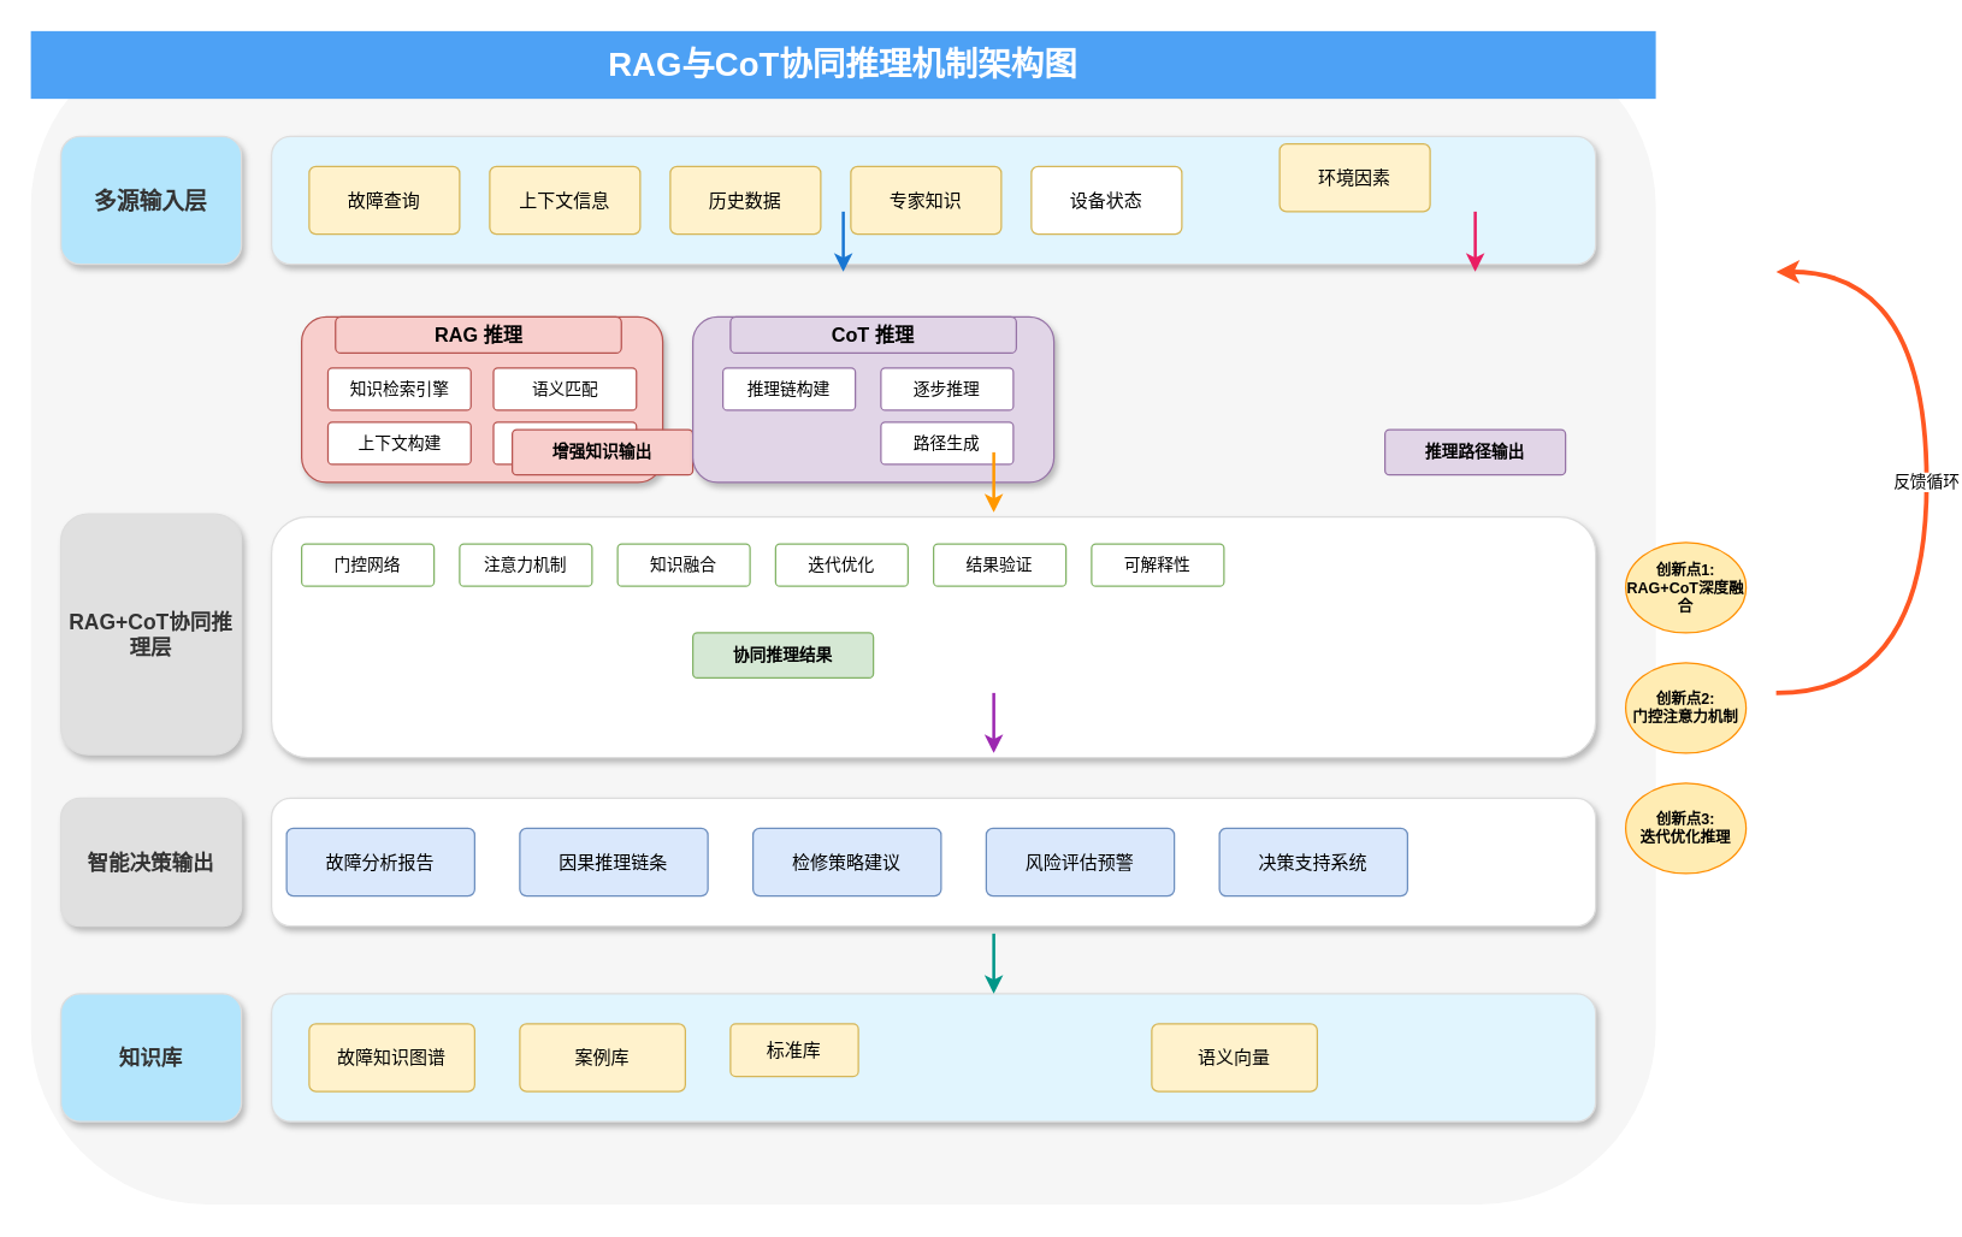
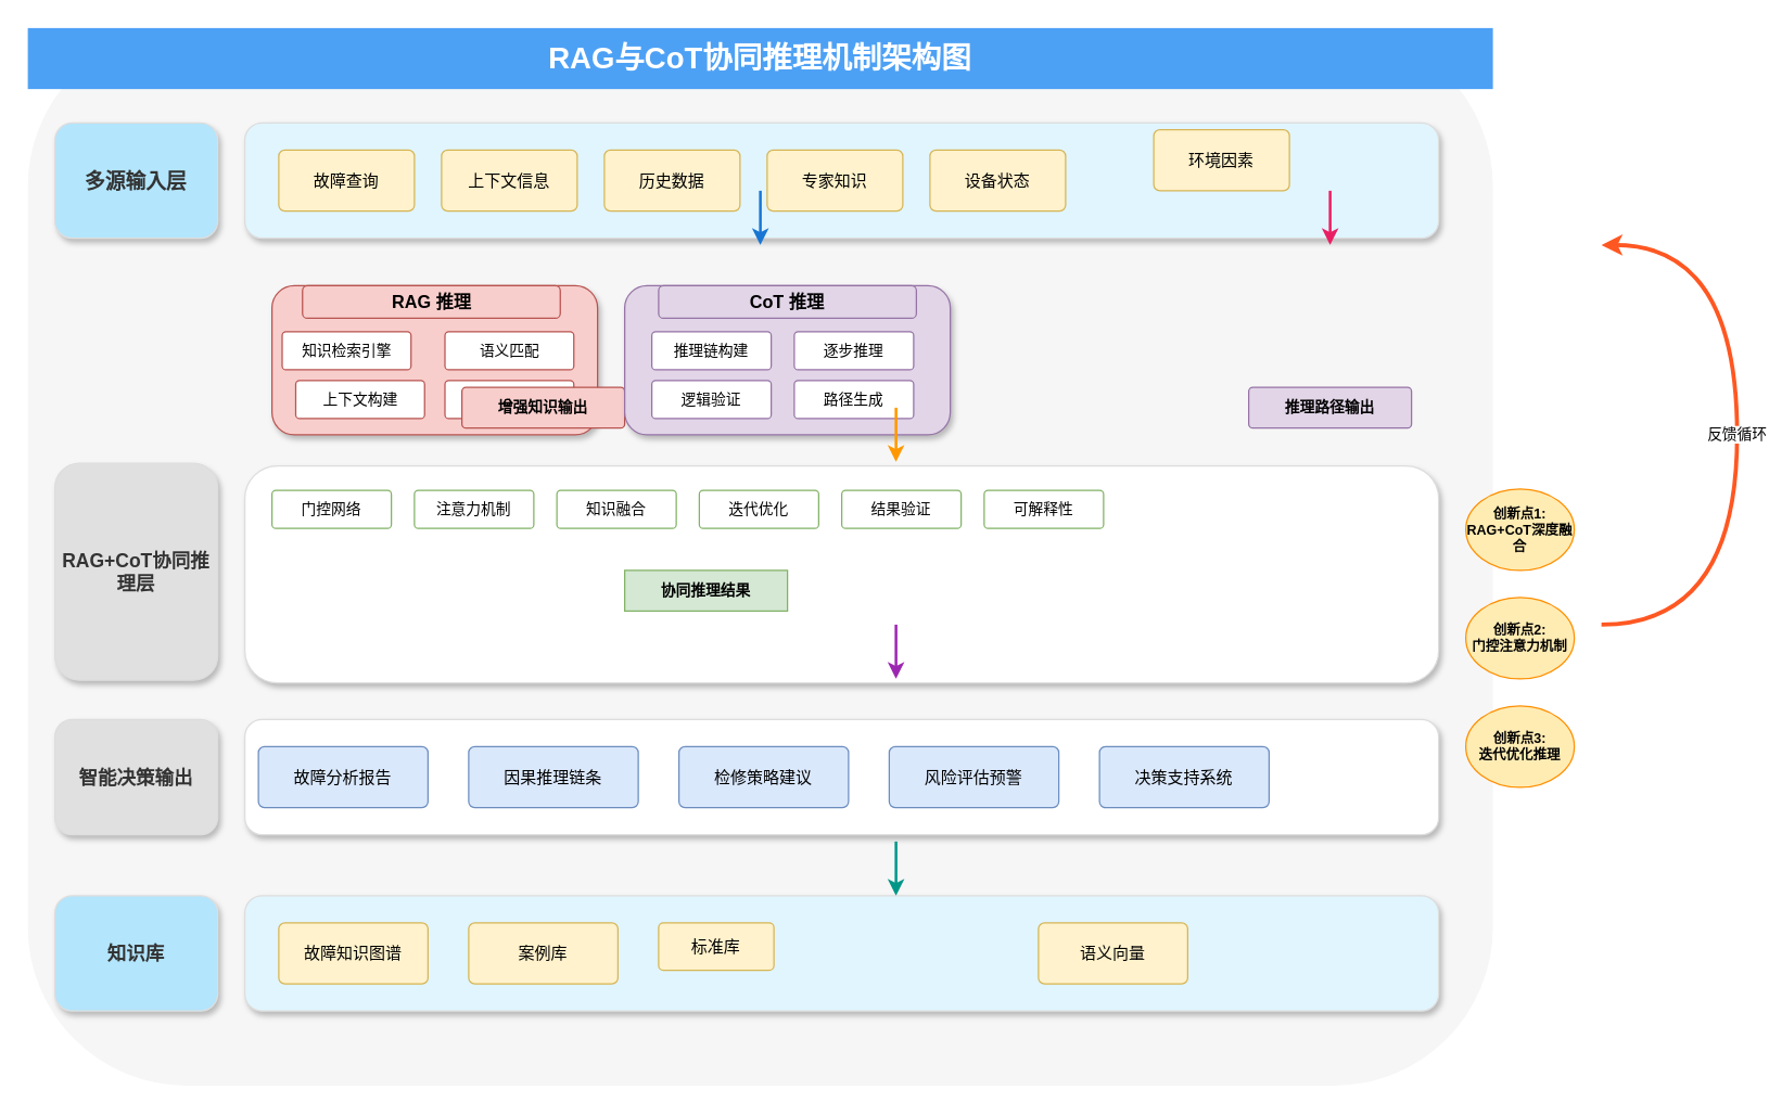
  <mxCell id="0" />
  <mxCell id="1" parent="0" />
  <mxCell id="2" value="" style="rounded=1;whiteSpace=wrap;html=1;fillColor=#F6F6F6;strokeColor=none;" vertex="1" parent="1"><mxGeometry x="20" y="20" width="1080" height="780" as="geometry" /></mxCell>
  <mxCell id="3" value="" style="rounded=0;whiteSpace=wrap;html=1;fillColor=#4DA1F5;strokeColor=none;" vertex="1" parent="1"><mxGeometry x="20" y="20" width="1080" height="45" as="geometry" /></mxCell>
  <mxCell id="4" value="RAG与CoT协同推理机制架构图" style="text;html=1;strokeColor=none;fillColor=none;align=center;verticalAlign=middle;whiteSpace=wrap;rounded=0;fontSize=22;fontStyle=1;fontColor=#FFFFFF;" vertex="1" parent="1"><mxGeometry x="90" y="20" width="940" height="45" as="geometry" /></mxCell>
  <mxCell id="5" value="" style="rounded=1;whiteSpace=wrap;html=1;fillColor=#E1F5FE;strokeColor=#dddddd;shadow=1;strokeWidth=1;arcSize=15;" vertex="1" parent="1"><mxGeometry x="180" y="90" width="880" height="85" as="geometry" /></mxCell>
  <mxCell id="6" value="多源输入层" style="rounded=1;whiteSpace=wrap;html=1;fillColor=#B3E5FC;strokeColor=#dddddd;fontSize=15;fontStyle=1;fontColor=#333333;shadow=1;strokeWidth=1;align=center;verticalAlign=middle;arcSize=15;" vertex="1" parent="1"><mxGeometry x="40" y="90" width="120" height="85" as="geometry" /></mxCell>
  <mxCell id="7" value="故障查询" style="rounded=1;whiteSpace=wrap;html=1;fillColor=#fff2cc;strokeColor=#d6b656;arcSize=10;fontSize=12;" vertex="1" parent="1"><mxGeometry x="205" y="110" width="100" height="45" as="geometry" /></mxCell>
  <mxCell id="8" value="上下文信息" style="rounded=1;whiteSpace=wrap;html=1;fillColor=#fff2cc;strokeColor=#d6b656;arcSize=10;fontSize=12;" vertex="1" parent="1"><mxGeometry x="325" y="110" width="100" height="45" as="geometry" /></mxCell>
  <mxCell id="9" value="历史数据" style="rounded=1;whiteSpace=wrap;html=1;fillColor=#fff2cc;strokeColor=#d6b656;arcSize=10;fontSize=12;" vertex="1" parent="1"><mxGeometry x="445" y="110" width="100" height="45" as="geometry" /></mxCell>
  <mxCell id="10" value="专家知识" style="rounded=1;whiteSpace=wrap;html=1;fillColor=#fff2cc;strokeColor=#d6b656;arcSize=10;fontSize=12;" vertex="1" parent="1"><mxGeometry x="565" y="110" width="100" height="45" as="geometry" /></mxCell>
- <mxCell id="11" value="设备状态" style="rounded=1;whiteSpace=wrap;html=1;fillColor=#ffffff;strokeColor=#d6b656;arcSize=10;fontSize=12;" vertex="1" parent="1"><mxGeometry x="685" y="110" width="100" height="45" as="geometry" /></mxCell>
+ <mxCell id="11" value="设备状态" style="rounded=1;whiteSpace=wrap;html=1;fillColor=#fff2cc;strokeColor=#d6b656;arcSize=10;fontSize=12;" vertex="1" parent="1"><mxGeometry x="685" y="110" width="100" height="45" as="geometry" /></mxCell>
  <mxCell id="12" value="环境因素" style="rounded=1;whiteSpace=wrap;html=1;fillColor=#fff2cc;strokeColor=#d6b656;arcSize=10;fontSize=12;" vertex="1" parent="1"><mxGeometry x="850" y="95" width="100" height="45" as="geometry" /></mxCell>
  <mxCell id="13" value="" style="rounded=1;whiteSpace=wrap;html=1;fillColor=#f8cecc;strokeColor=#b85450;fontSize=12;fontStyle=1;arcSize=15;shadow=1;strokeWidth=1;" vertex="1" parent="1"><mxGeometry x="200" y="210" width="240" height="110" as="geometry" /></mxCell>
  <mxCell id="14" value="RAG 推理" style="rounded=1;whiteSpace=wrap;html=1;fillColor=#f8cecc;strokeColor=#b85450;fontSize=13;fontStyle=1;arcSize=15;" vertex="1" parent="1"><mxGeometry x="222.5" y="210" width="190" height="24" as="geometry" /></mxCell>
- <mxCell id="15" value="知识检索引擎" style="rounded=1;whiteSpace=wrap;html=1;fillColor=#ffffff;strokeColor=#b85450;arcSize=10;fontSize=11;" vertex="1" parent="1"><mxGeometry x="217.5" y="244" width="95" height="28" as="geometry" /></mxCell>
+ <mxCell id="15" value="知识检索引擎" style="rounded=1;whiteSpace=wrap;html=1;fillColor=#ffffff;strokeColor=#b85450;arcSize=10;fontSize=11;" vertex="1" parent="1"><mxGeometry x="207.5" y="244" width="95" height="28" as="geometry" /></mxCell>
  <mxCell id="16" value="语义匹配" style="rounded=1;whiteSpace=wrap;html=1;fillColor=#ffffff;strokeColor=#b85450;arcSize=10;fontSize=11;" vertex="1" parent="1"><mxGeometry x="327.5" y="244" width="95" height="28" as="geometry" /></mxCell>
  <mxCell id="17" value="上下文构建" style="rounded=1;whiteSpace=wrap;html=1;fillColor=#ffffff;strokeColor=#b85450;arcSize=10;fontSize=11;" vertex="1" parent="1"><mxGeometry x="217.5" y="280" width="95" height="28" as="geometry" /></mxCell>
  <mxCell id="18" value="知识融合" style="rounded=1;whiteSpace=wrap;html=1;fillColor=#ffffff;strokeColor=#b85450;arcSize=10;fontSize=11;" vertex="1" parent="1"><mxGeometry x="327.5" y="280" width="95" height="28" as="geometry" /></mxCell>
  <mxCell id="19" value="增强知识输出" style="rounded=1;whiteSpace=wrap;html=1;fillColor=#f8cecc;strokeColor=#b85450;fontStyle=1;arcSize=10;fontSize=11;" vertex="1" parent="1"><mxGeometry x="340" y="285" width="120" height="30" as="geometry" /></mxCell>
  <mxCell id="20" value="" style="rounded=1;whiteSpace=wrap;html=1;fillColor=#e1d5e7;strokeColor=#9673a6;fontSize=12;fontStyle=1;arcSize=15;shadow=1;strokeWidth=1;" vertex="1" parent="1"><mxGeometry x="460" y="210" width="240" height="110" as="geometry" /></mxCell>
  <mxCell id="21" value="CoT 推理" style="rounded=1;whiteSpace=wrap;html=1;fillColor=#e1d5e7;strokeColor=#9673a6;fontSize=13;fontStyle=1;arcSize=15;" vertex="1" parent="1"><mxGeometry x="485" y="210" width="190" height="24" as="geometry" /></mxCell>
  <mxCell id="22" value="推理链构建" style="rounded=1;whiteSpace=wrap;html=1;fillColor=#ffffff;strokeColor=#9673a6;arcSize=10;fontSize=11;" vertex="1" parent="1"><mxGeometry x="480" y="244" width="88" height="28" as="geometry" /></mxCell>
  <mxCell id="23" value="逐步推理" style="rounded=1;whiteSpace=wrap;html=1;fillColor=#ffffff;strokeColor=#9673a6;arcSize=10;fontSize=11;" vertex="1" parent="1"><mxGeometry x="585" y="244" width="88" height="28" as="geometry" /></mxCell>
+ <mxCell id="24" value="逻辑验证" style="rounded=1;whiteSpace=wrap;html=1;fillColor=#ffffff;strokeColor=#9673a6;arcSize=10;fontSize=11;" vertex="1" parent="1"><mxGeometry x="480" y="280" width="88" height="28" as="geometry" /></mxCell>
  <mxCell id="25" value="路径生成" style="rounded=1;whiteSpace=wrap;html=1;fillColor=#ffffff;strokeColor=#9673a6;arcSize=10;fontSize=11;" vertex="1" parent="1"><mxGeometry x="585" y="280" width="88" height="28" as="geometry" /></mxCell>
  <mxCell id="26" value="推理路径输出" style="rounded=1;whiteSpace=wrap;html=1;fillColor=#e1d5e7;strokeColor=#9673a6;fontStyle=1;arcSize=10;fontSize=11;" vertex="1" parent="1"><mxGeometry x="920" y="285" width="120" height="30" as="geometry" /></mxCell>
  <mxCell id="27" value="" style="rounded=1;whiteSpace=wrap;html=1;fillColor=#FFFFFF;strokeColor=#dddddd;shadow=1;strokeWidth=1;arcSize=15;" vertex="1" parent="1"><mxGeometry x="180" y="343" width="880" height="160" as="geometry" /></mxCell>
  <mxCell id="28" value="RAG+CoT协同推理层" style="rounded=1;whiteSpace=wrap;html=1;fillColor=#E0E0E0;strokeColor=#dddddd;fontSize=14;fontStyle=1;fontColor=#333333;shadow=1;strokeWidth=1;align=center;verticalAlign=middle;arcSize=15;" vertex="1" parent="1"><mxGeometry x="40" y="341" width="120" height="160" as="geometry" /></mxCell>
  <mxCell id="29" value="门控网络" style="rounded=1;whiteSpace=wrap;html=1;fillColor=#ffffff;strokeColor=#82b366;arcSize=10;fontSize=11;" vertex="1" parent="1"><mxGeometry x="200" y="361" width="88" height="28" as="geometry" /></mxCell>
  <mxCell id="30" value="注意力机制" style="rounded=1;whiteSpace=wrap;html=1;fillColor=#ffffff;strokeColor=#82b366;arcSize=10;fontSize=11;" vertex="1" parent="1"><mxGeometry x="305" y="361" width="88" height="28" as="geometry" /></mxCell>
  <mxCell id="31" value="知识融合" style="rounded=1;whiteSpace=wrap;html=1;fillColor=#ffffff;strokeColor=#82b366;arcSize=10;fontSize=11;" vertex="1" parent="1"><mxGeometry x="410" y="361" width="88" height="28" as="geometry" /></mxCell>
  <mxCell id="32" value="迭代优化" style="rounded=1;whiteSpace=wrap;html=1;fillColor=#ffffff;strokeColor=#82b366;arcSize=10;fontSize=11;" vertex="1" parent="1"><mxGeometry x="515" y="361" width="88" height="28" as="geometry" /></mxCell>
  <mxCell id="33" value="结果验证" style="rounded=1;whiteSpace=wrap;html=1;fillColor=#ffffff;strokeColor=#82b366;arcSize=10;fontSize=11;" vertex="1" parent="1"><mxGeometry x="620" y="361" width="88" height="28" as="geometry" /></mxCell>
  <mxCell id="34" value="可解释性" style="rounded=1;whiteSpace=wrap;html=1;fillColor=#ffffff;strokeColor=#82b366;arcSize=10;fontSize=11;" vertex="1" parent="1"><mxGeometry x="725" y="361" width="88" height="28" as="geometry" /></mxCell>
- <mxCell id="35" value="协同推理结果" style="rounded=1;whiteSpace=wrap;html=1;fillColor=#d5e8d4;strokeColor=#82b366;fontStyle=1;arcSize=10;fontSize=11;" vertex="1" parent="1"><mxGeometry x="460" y="420" width="120" height="30" as="geometry" /></mxCell>
+ <mxCell id="35" value="协同推理结果" style="whiteSpace=wrap;html=1;fillColor=#d5e8d4;strokeColor=#82b366;fontStyle=1;arcSize=10;fontSize=11;rounded=0;" vertex="1" parent="1"><mxGeometry x="460" y="420" width="120" height="30" as="geometry" /></mxCell>
  <mxCell id="36" value="" style="rounded=1;whiteSpace=wrap;html=1;fillColor=#FFFFFF;strokeColor=#dddddd;shadow=1;strokeWidth=1;arcSize=15;" vertex="1" parent="1"><mxGeometry x="180" y="530" width="880" height="85" as="geometry" /></mxCell>
  <mxCell id="37" value="智能决策输出" style="rounded=1;whiteSpace=wrap;html=1;fillColor=#E0E0E0;strokeColor=#dddddd;fontSize=14;fontStyle=1;fontColor=#333333;shadow=1;strokeWidth=1;align=center;verticalAlign=middle;arcSize=15;" vertex="1" parent="1"><mxGeometry x="40" y="530" width="120" height="85" as="geometry" /></mxCell>
  <mxCell id="38" value="故障分析报告" style="rounded=1;whiteSpace=wrap;html=1;fillColor=#dae8fc;strokeColor=#6c8ebf;arcSize=10;fontSize=12;" vertex="1" parent="1"><mxGeometry x="190" y="550" width="125" height="45" as="geometry" /></mxCell>
  <mxCell id="39" value="因果推理链条" style="rounded=1;whiteSpace=wrap;html=1;fillColor=#dae8fc;strokeColor=#6c8ebf;arcSize=10;fontSize=12;" vertex="1" parent="1"><mxGeometry x="345" y="550" width="125" height="45" as="geometry" /></mxCell>
  <mxCell id="40" value="检修策略建议" style="rounded=1;whiteSpace=wrap;html=1;fillColor=#dae8fc;strokeColor=#6c8ebf;arcSize=10;fontSize=12;" vertex="1" parent="1"><mxGeometry x="500" y="550" width="125" height="45" as="geometry" /></mxCell>
  <mxCell id="41" value="风险评估预警" style="rounded=1;whiteSpace=wrap;html=1;fillColor=#dae8fc;strokeColor=#6c8ebf;arcSize=10;fontSize=12;" vertex="1" parent="1"><mxGeometry x="655" y="550" width="125" height="45" as="geometry" /></mxCell>
  <mxCell id="42" value="决策支持系统" style="rounded=1;whiteSpace=wrap;html=1;fillColor=#dae8fc;strokeColor=#6c8ebf;arcSize=10;fontSize=12;" vertex="1" parent="1"><mxGeometry x="810" y="550" width="125" height="45" as="geometry" /></mxCell>
  <mxCell id="43" value="" style="rounded=1;whiteSpace=wrap;html=1;fillColor=#E1F5FE;strokeColor=#dddddd;shadow=1;strokeWidth=1;arcSize=15;" vertex="1" parent="1"><mxGeometry x="180" y="660" width="880" height="85" as="geometry" /></mxCell>
  <mxCell id="44" value="知识库" style="rounded=1;whiteSpace=wrap;html=1;fillColor=#B3E5FC;strokeColor=#dddddd;fontSize=14;fontStyle=1;fontColor=#333333;shadow=1;strokeWidth=1;align=center;verticalAlign=middle;arcSize=15;" vertex="1" parent="1"><mxGeometry x="40" y="660" width="120" height="85" as="geometry" /></mxCell>
  <mxCell id="45" value="故障知识图谱" style="rounded=1;whiteSpace=wrap;html=1;fillColor=#fff2cc;strokeColor=#d6b656;arcSize=10;fontSize=12;" vertex="1" parent="1"><mxGeometry x="205" y="680" width="110" height="45" as="geometry" /></mxCell>
  <mxCell id="46" value="案例库" style="rounded=1;whiteSpace=wrap;html=1;fillColor=#fff2cc;strokeColor=#d6b656;arcSize=10;fontSize=12;" vertex="1" parent="1"><mxGeometry x="345" y="680" width="110" height="45" as="geometry" /></mxCell>
  <mxCell id="47" value="标准库" style="rounded=1;whiteSpace=wrap;html=1;fillColor=#fff2cc;strokeColor=#d6b656;arcSize=10;fontSize=12;" vertex="1" parent="1"><mxGeometry x="485" y="680" width="85" height="35" as="geometry" /></mxCell>
  <mxCell id="48" value="语义向量" style="rounded=1;whiteSpace=wrap;html=1;fillColor=#fff2cc;strokeColor=#d6b656;arcSize=10;fontSize=12;" vertex="1" parent="1"><mxGeometry x="765" y="680" width="110" height="45" as="geometry" /></mxCell>
  <mxCell id="49" value="" style="endArrow=classic;html=1;strokeWidth=2;strokeColor=#1976D2;" edge="1" parent="1"><mxGeometry width="50" height="50" relative="1" as="geometry"><mxPoint x="560" y="140" as="sourcePoint" /><mxPoint x="560" y="180" as="targetPoint" /></mxGeometry></mxCell>
  <mxCell id="50" value="" style="endArrow=classic;html=1;strokeWidth=2;strokeColor=#E91E63;" edge="1" parent="1"><mxGeometry width="50" height="50" relative="1" as="geometry"><mxPoint x="980" y="140" as="sourcePoint" /><mxPoint x="980" y="180" as="targetPoint" /></mxGeometry></mxCell>
  <mxCell id="51" value="" style="endArrow=classic;html=1;strokeWidth=2;strokeColor=#FF9800;" edge="1" parent="1"><mxGeometry width="50" height="50" relative="1" as="geometry"><mxPoint x="660" y="300" as="sourcePoint" /><mxPoint x="660" y="340" as="targetPoint" /></mxGeometry></mxCell>
  <mxCell id="52" value="" style="endArrow=classic;html=1;strokeWidth=2;strokeColor=#9C27B0;" edge="1" parent="1"><mxGeometry width="50" height="50" relative="1" as="geometry"><mxPoint x="660" y="460" as="sourcePoint" /><mxPoint x="660" y="500" as="targetPoint" /></mxGeometry></mxCell>
  <mxCell id="53" value="" style="endArrow=classic;html=1;strokeWidth=2;strokeColor=#009688;" edge="1" parent="1"><mxGeometry width="50" height="50" relative="1" as="geometry"><mxPoint x="660" y="620" as="sourcePoint" /><mxPoint x="660" y="660" as="targetPoint" /></mxGeometry></mxCell>
  <mxCell id="54" value="反馈循环" style="endArrow=classic;html=1;strokeWidth=3;strokeColor=#FF5722;curved=1;" edge="1" parent="1"><mxGeometry width="50" height="50" relative="1" as="geometry"><mxPoint x="1180" y="460" as="sourcePoint" /><mxPoint x="1180" y="180" as="targetPoint" /><Array as="points"><mxPoint x="1280" y="460" /><mxPoint x="1280" y="180" /></Array></mxGeometry></mxCell>
  <mxCell id="55" value="创新点1:&#10;RAG+CoT深度融合" style="ellipse;whiteSpace=wrap;html=1;fillColor=#FFECB3;strokeColor=#FF8F00;fontSize=10;fontStyle=1;" vertex="1" parent="1"><mxGeometry x="1080" y="360" width="80" height="60" as="geometry" /></mxCell>
  <mxCell id="56" value="创新点2:&#10;门控注意力机制" style="ellipse;whiteSpace=wrap;html=1;fillColor=#FFECB3;strokeColor=#FF8F00;fontSize=10;fontStyle=1;" vertex="1" parent="1"><mxGeometry x="1080" y="440" width="80" height="60" as="geometry" /></mxCell>
  <mxCell id="57" value="创新点3:&#10;迭代优化推理" style="ellipse;whiteSpace=wrap;html=1;fillColor=#FFECB3;strokeColor=#FF8F00;fontSize=10;fontStyle=1;" vertex="1" parent="1"><mxGeometry x="1080" y="520" width="80" height="60" as="geometry" /></mxCell>
